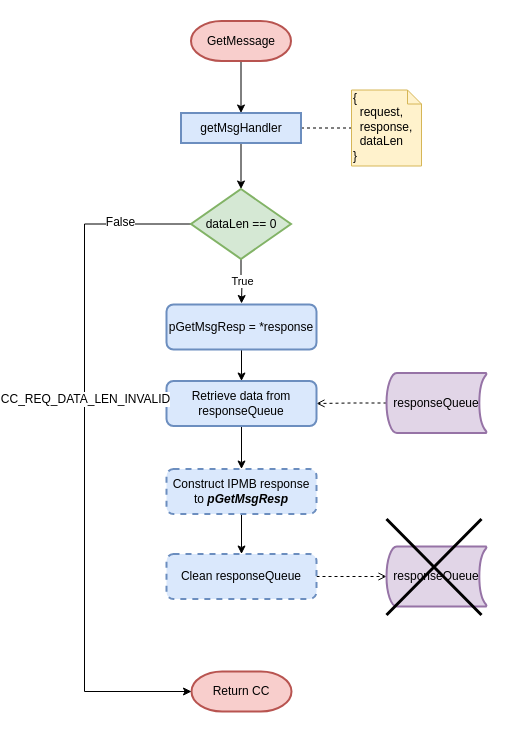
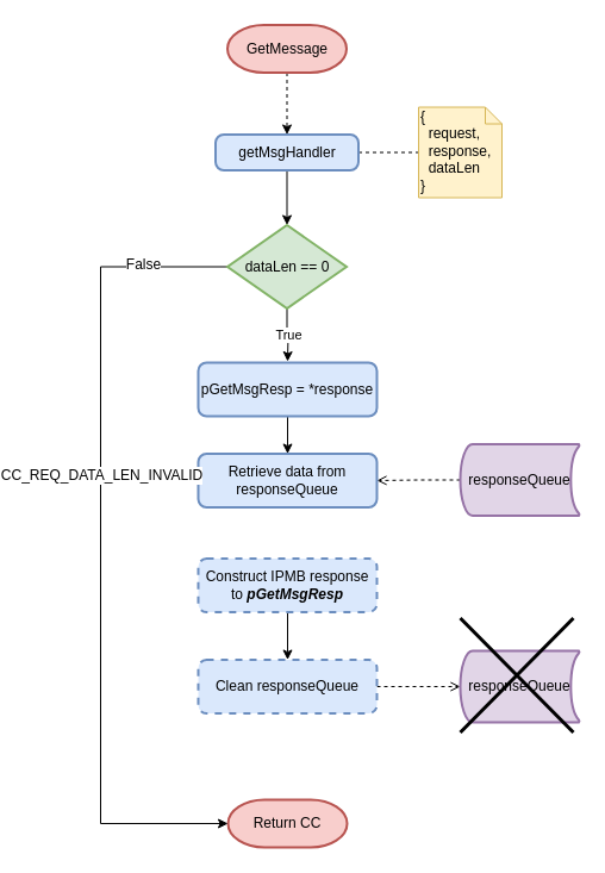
  <mxCell id="0" />
  <mxCell id="1" parent="0" />
- <mxCell id="2" value="" style="edgeStyle=orthogonalEdgeStyle;rounded=0;orthogonalLoop=1;jettySize=auto;html=1;entryX=0.5;entryY=0;entryDx=0;entryDy=0;" parent="1" source="3" target="6" edge="1"><mxGeometry relative="1" as="geometry"><mxPoint x="176.5" y="132.5" as="targetPoint" /></mxGeometry></mxCell>
+ <mxCell id="2" value="" style="edgeStyle=orthogonalEdgeStyle;rounded=0;orthogonalLoop=1;jettySize=auto;html=1;entryX=0.5;entryY=0;entryDx=0;entryDy=0;dashed=1;" parent="1" source="3" target="6" edge="1"><mxGeometry relative="1" as="geometry"><mxPoint x="176.5" y="132.5" as="targetPoint" /></mxGeometry></mxCell>
  <mxCell id="3" value="GetMessage" style="strokeWidth=2;html=1;shape=mxgraph.flowchart.terminator;whiteSpace=wrap;fillColor=#f8cecc;strokeColor=#b85450;" parent="1" vertex="1"><mxGeometry x="126.5" y="20.5" width="100" height="40" as="geometry" /></mxCell>
  <mxCell id="4" value="" style="edgeStyle=orthogonalEdgeStyle;rounded=0;orthogonalLoop=1;jettySize=auto;html=1;endArrow=none;endFill=0;dashed=1;" parent="1" source="6" target="18" edge="1"><mxGeometry relative="1" as="geometry" /></mxCell>
  <mxCell id="5" value="" style="edgeStyle=orthogonalEdgeStyle;rounded=0;orthogonalLoop=1;jettySize=auto;html=1;labelBackgroundColor=#FFFF66;endArrow=classic;endFill=1;fontColor=#000000;entryX=0.5;entryY=0;entryDx=0;entryDy=0;entryPerimeter=0;" parent="1" source="6" target="23" edge="1"><mxGeometry relative="1" as="geometry"><mxPoint x="177" y="199" as="targetPoint" /></mxGeometry></mxCell>
- <mxCell id="6" value="getMsgHandler" style="whiteSpace=wrap;html=1;absoluteArcSize=1;arcSize=14;strokeWidth=2;fillColor=#dae8fc;strokeColor=#6c8ebf;rounded=0;" parent="1" vertex="1"><mxGeometry x="116.5" y="112.5" width="120" height="30" as="geometry" /></mxCell>
+ <mxCell id="6" value="getMsgHandler" style="rounded=1;whiteSpace=wrap;html=1;absoluteArcSize=1;arcSize=14;strokeWidth=2;fillColor=#dae8fc;strokeColor=#6c8ebf;" parent="1" vertex="1"><mxGeometry x="116.5" y="112.5" width="120" height="30" as="geometry" /></mxCell>
  <mxCell id="7" value="" style="edgeStyle=orthogonalEdgeStyle;rounded=0;orthogonalLoop=1;jettySize=auto;html=1;dashed=1;endArrow=open;endFill=0;" parent="1" source="8" target="10" edge="1"><mxGeometry relative="1" as="geometry" /></mxCell>
  <mxCell id="8" value="responseQueue" style="strokeWidth=2;html=1;shape=mxgraph.flowchart.stored_data;whiteSpace=wrap;align=center;fillColor=#e1d5e7;strokeColor=#9673a6;" parent="1" vertex="1"><mxGeometry x="322" y="372.5" width="100" height="60" as="geometry" /></mxCell>
- <mxCell id="9" value="" style="edgeStyle=orthogonalEdgeStyle;rounded=0;orthogonalLoop=1;jettySize=auto;html=1;endArrow=classic;endFill=1;" parent="1" source="10" target="12" edge="1"><mxGeometry relative="1" as="geometry" /></mxCell>
  <mxCell id="10" value="Retrieve data from responseQueue" style="rounded=1;whiteSpace=wrap;html=1;absoluteArcSize=1;arcSize=14;strokeWidth=2;fillColor=#dae8fc;strokeColor=#6c8ebf;" parent="1" vertex="1"><mxGeometry x="102" y="380.5" width="150" height="45" as="geometry" /></mxCell>
  <mxCell id="11" value="" style="edgeStyle=orthogonalEdgeStyle;rounded=0;orthogonalLoop=1;jettySize=auto;html=1;endArrow=classic;endFill=1;" parent="1" source="12" target="14" edge="1"><mxGeometry relative="1" as="geometry" /></mxCell>
  <mxCell id="12" value="Construct IPMB response to &lt;i&gt;&lt;b&gt;pGetMsgResp&lt;/b&gt;&lt;/i&gt;" style="rounded=1;whiteSpace=wrap;html=1;absoluteArcSize=1;arcSize=14;strokeWidth=2;fillColor=#dae8fc;strokeColor=#6c8ebf;dashed=1;" parent="1" vertex="1"><mxGeometry x="102" y="468.5" width="150" height="45" as="geometry" /></mxCell>
  <mxCell id="13" value="" style="edgeStyle=orthogonalEdgeStyle;rounded=0;orthogonalLoop=1;jettySize=auto;html=1;endArrow=open;endFill=0;dashed=1;" parent="1" source="14" target="15" edge="1"><mxGeometry relative="1" as="geometry" /></mxCell>
  <mxCell id="14" value="Clean responseQueue" style="rounded=1;whiteSpace=wrap;html=1;absoluteArcSize=1;arcSize=14;strokeWidth=2;fillColor=#dae8fc;strokeColor=#6c8ebf;dashed=1;" parent="1" vertex="1"><mxGeometry x="102" y="553.5" width="150" height="45" as="geometry" /></mxCell>
  <mxCell id="15" value="responseQueue" style="strokeWidth=2;html=1;shape=mxgraph.flowchart.stored_data;whiteSpace=wrap;align=center;fillColor=#e1d5e7;strokeColor=#9673a6;" parent="1" vertex="1"><mxGeometry x="322" y="546" width="100" height="60" as="geometry" /></mxCell>
  <mxCell id="16" value="" style="shape=umlDestroy;whiteSpace=wrap;html=1;strokeWidth=3;align=center;" parent="1" vertex="1"><mxGeometry x="322" y="518.5" width="95" height="96" as="geometry" /></mxCell>
  <mxCell id="17" value="Return CC" style="strokeWidth=2;html=1;shape=mxgraph.flowchart.terminator;whiteSpace=wrap;fillColor=#f8cecc;strokeColor=#b85450;" parent="1" vertex="1"><mxGeometry x="127" y="671" width="100" height="40" as="geometry" /></mxCell>
  <mxCell id="18" value="{&lt;br&gt;&amp;nbsp; request,&lt;br&gt;&amp;nbsp; response,&lt;br&gt;&amp;nbsp; dataLen&lt;br&gt;}" style="shape=note;whiteSpace=wrap;html=1;size=14;verticalAlign=top;align=left;spacingTop=-6;fillColor=#fff2cc;strokeColor=#d6b656;" parent="1" vertex="1"><mxGeometry x="287" y="89.5" width="70" height="76" as="geometry" /></mxCell>
  <mxCell id="19" value="" style="edgeStyle=orthogonalEdgeStyle;rounded=0;orthogonalLoop=1;jettySize=auto;html=1;labelBackgroundColor=#FFFF66;endArrow=classic;endFill=1;fontColor=#000000;entryX=0;entryY=0.5;entryDx=0;entryDy=0;entryPerimeter=0;exitX=0;exitY=0.5;exitDx=0;exitDy=0;exitPerimeter=0;" parent="1" source="23" target="17" edge="1"><mxGeometry relative="1" as="geometry"><mxPoint x="47" y="224" as="targetPoint" /><Array as="points"><mxPoint x="20" y="224" /><mxPoint x="20" y="691" /></Array></mxGeometry></mxCell>
  <mxCell id="20" value="CC_REQ_DATA_LEN_INVALID" style="text;html=1;resizable=0;points=[];align=center;verticalAlign=middle;labelBackgroundColor=#ffffff;fontColor=#000000;" parent="19" vertex="1" connectable="0"><mxGeometry x="-0.312" y="-1" relative="1" as="geometry"><mxPoint x="1" y="47" as="offset" /></mxGeometry></mxCell>
  <mxCell id="21" value="False" style="text;html=1;resizable=0;points=[];align=center;verticalAlign=middle;labelBackgroundColor=#ffffff;fontColor=#000000;" parent="19" vertex="1" connectable="0"><mxGeometry x="-0.786" y="-2" relative="1" as="geometry"><mxPoint x="2" as="offset" /></mxGeometry></mxCell>
  <mxCell id="22" value="True" style="edgeStyle=orthogonalEdgeStyle;rounded=0;orthogonalLoop=1;jettySize=auto;html=1;labelBackgroundColor=#FFFFFF;endArrow=classic;endFill=1;fontColor=#000000;entryX=0.5;entryY=0;entryDx=0;entryDy=0;exitX=0.5;exitY=1;exitDx=0;exitDy=0;exitPerimeter=0;" parent="1" edge="1" source="23"><mxGeometry relative="1" as="geometry"><mxPoint x="177" y="258" as="sourcePoint" /><mxPoint x="177" y="303" as="targetPoint" /></mxGeometry></mxCell>
  <mxCell id="23" value="dataLen == 0" style="strokeWidth=2;html=1;shape=mxgraph.flowchart.decision;whiteSpace=wrap;align=center;fillColor=#d5e8d4;strokeColor=#82b366;" parent="1" vertex="1"><mxGeometry x="126.5" y="188.5" width="100" height="70" as="geometry" /></mxCell>
  <mxCell id="24" value="" style="edgeStyle=orthogonalEdgeStyle;rounded=0;orthogonalLoop=1;jettySize=auto;html=1;labelBackgroundColor=#FFFFFF;endArrow=classic;endFill=1;fontColor=#000000;" parent="1" source="25" target="10" edge="1"><mxGeometry relative="1" as="geometry" /></mxCell>
  <mxCell id="25" value="pGetMsgResp = *response" style="rounded=1;whiteSpace=wrap;html=1;absoluteArcSize=1;arcSize=14;strokeWidth=2;fillColor=#dae8fc;strokeColor=#6c8ebf;" parent="1" vertex="1"><mxGeometry x="102" y="304" width="150" height="45" as="geometry" /></mxCell>
